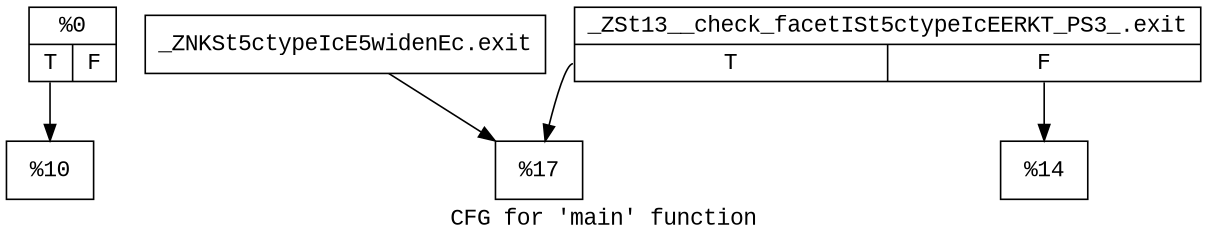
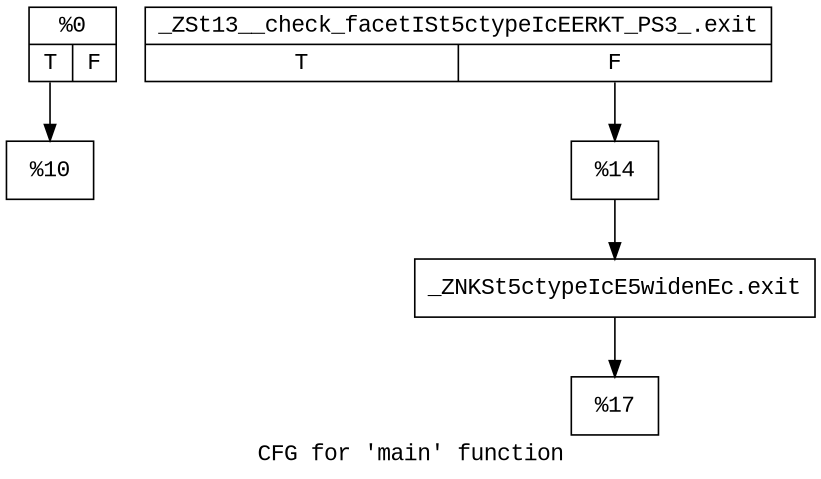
  digraph {
    fontname="Liberation Mono"
    label="CFG for 'main' function"
    node [fontname="Liberation Mono" shape=record]
    edge [fontname="Liberation Mono"]
    n1 [label="{%0|{<s0>T|<s1>F}}"]
    n2 [label="{%10}"]
    n3 [label="{_ZSt13__check_facetISt5ctypeIcEERKT_PS3_.exit|{<s0>T|<s1>F}}"]
    n4 [label="{%17}"]
    n5 [label="{%14}"]
    n6 [label="{_ZNKSt5ctypeIcE5widenEc.exit}"]
    n1 -> n2 [tailport=s0]
-   n3 -> n4 [tailport=s0]
    n3 -> n5 [tailport=s1]
+   n5 -> n6
    n6 -> n4
  }
